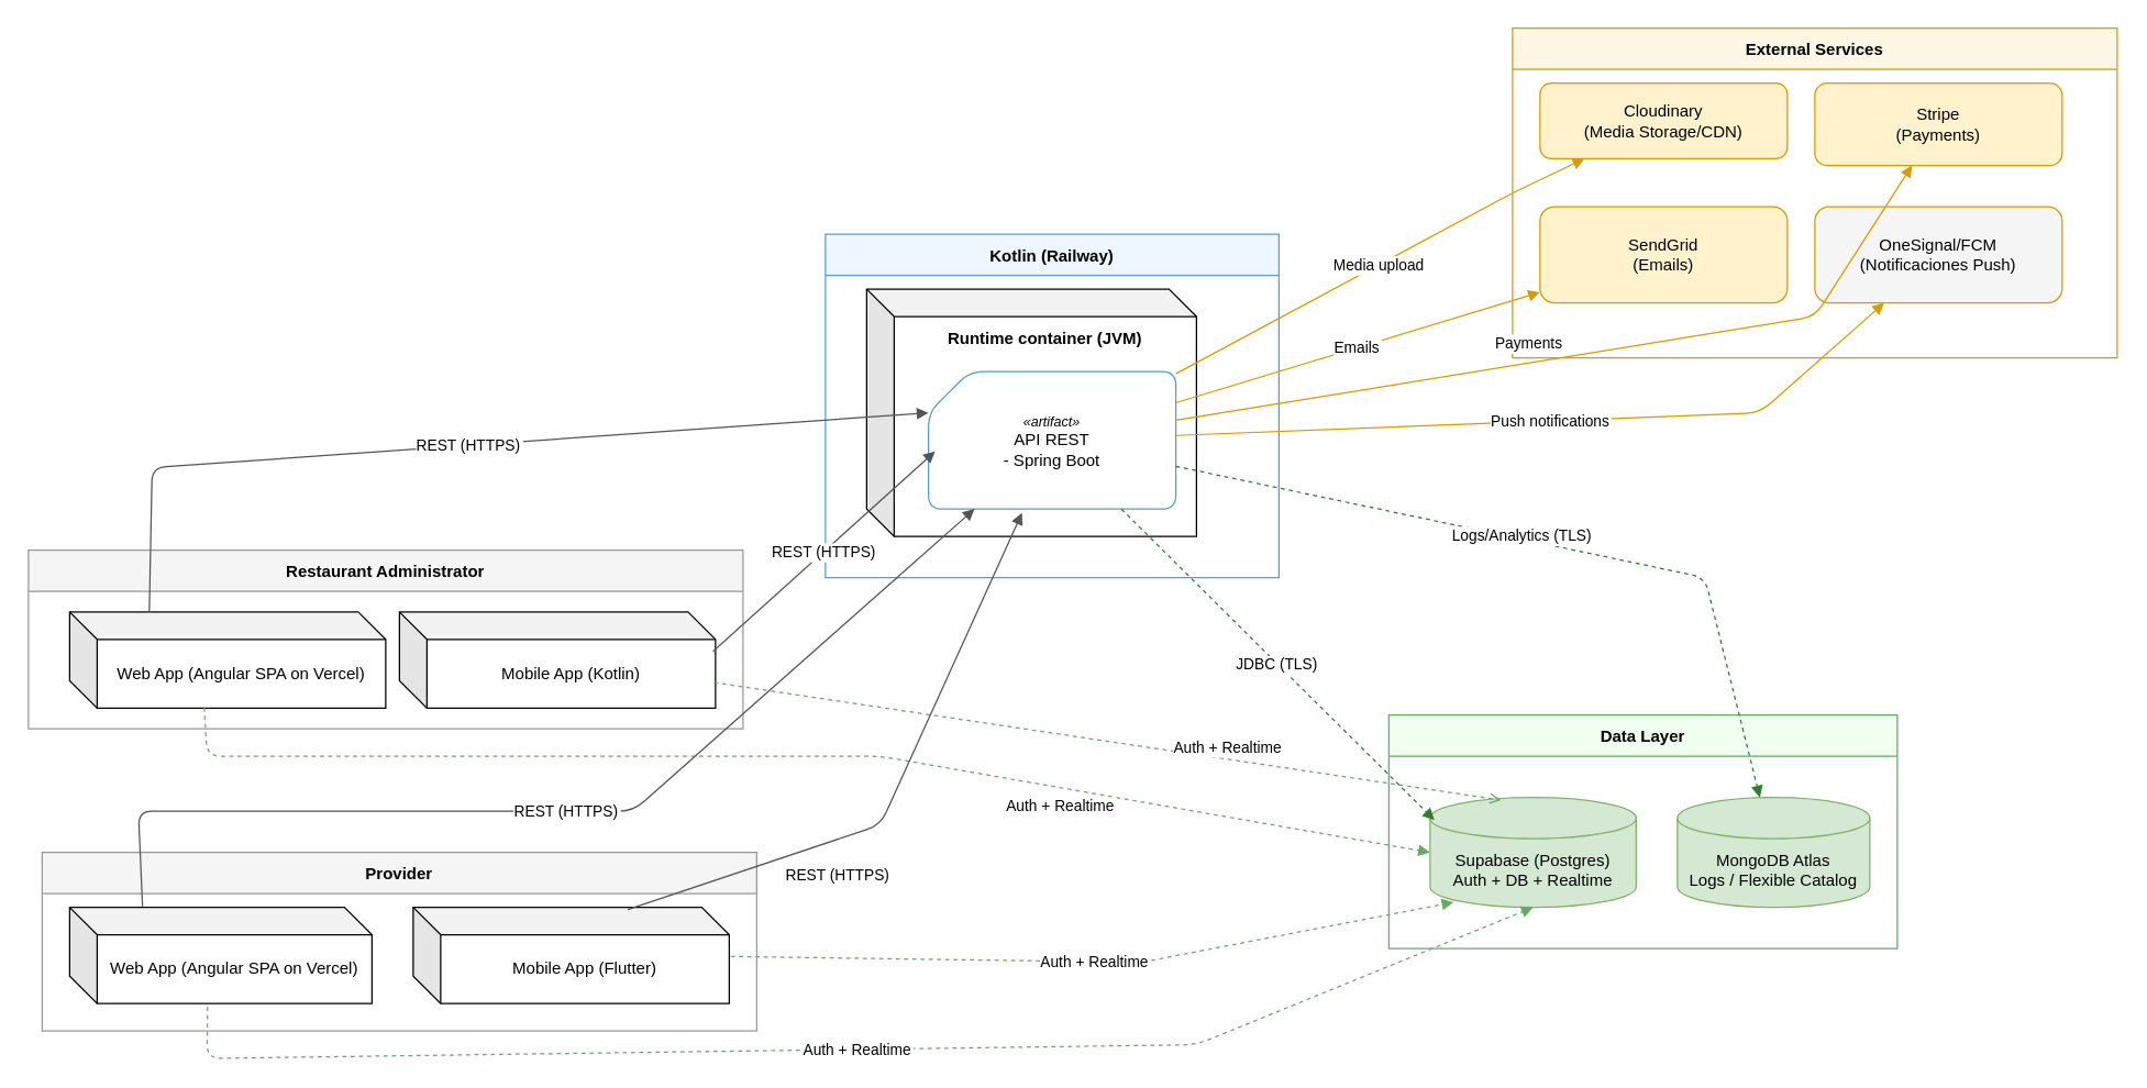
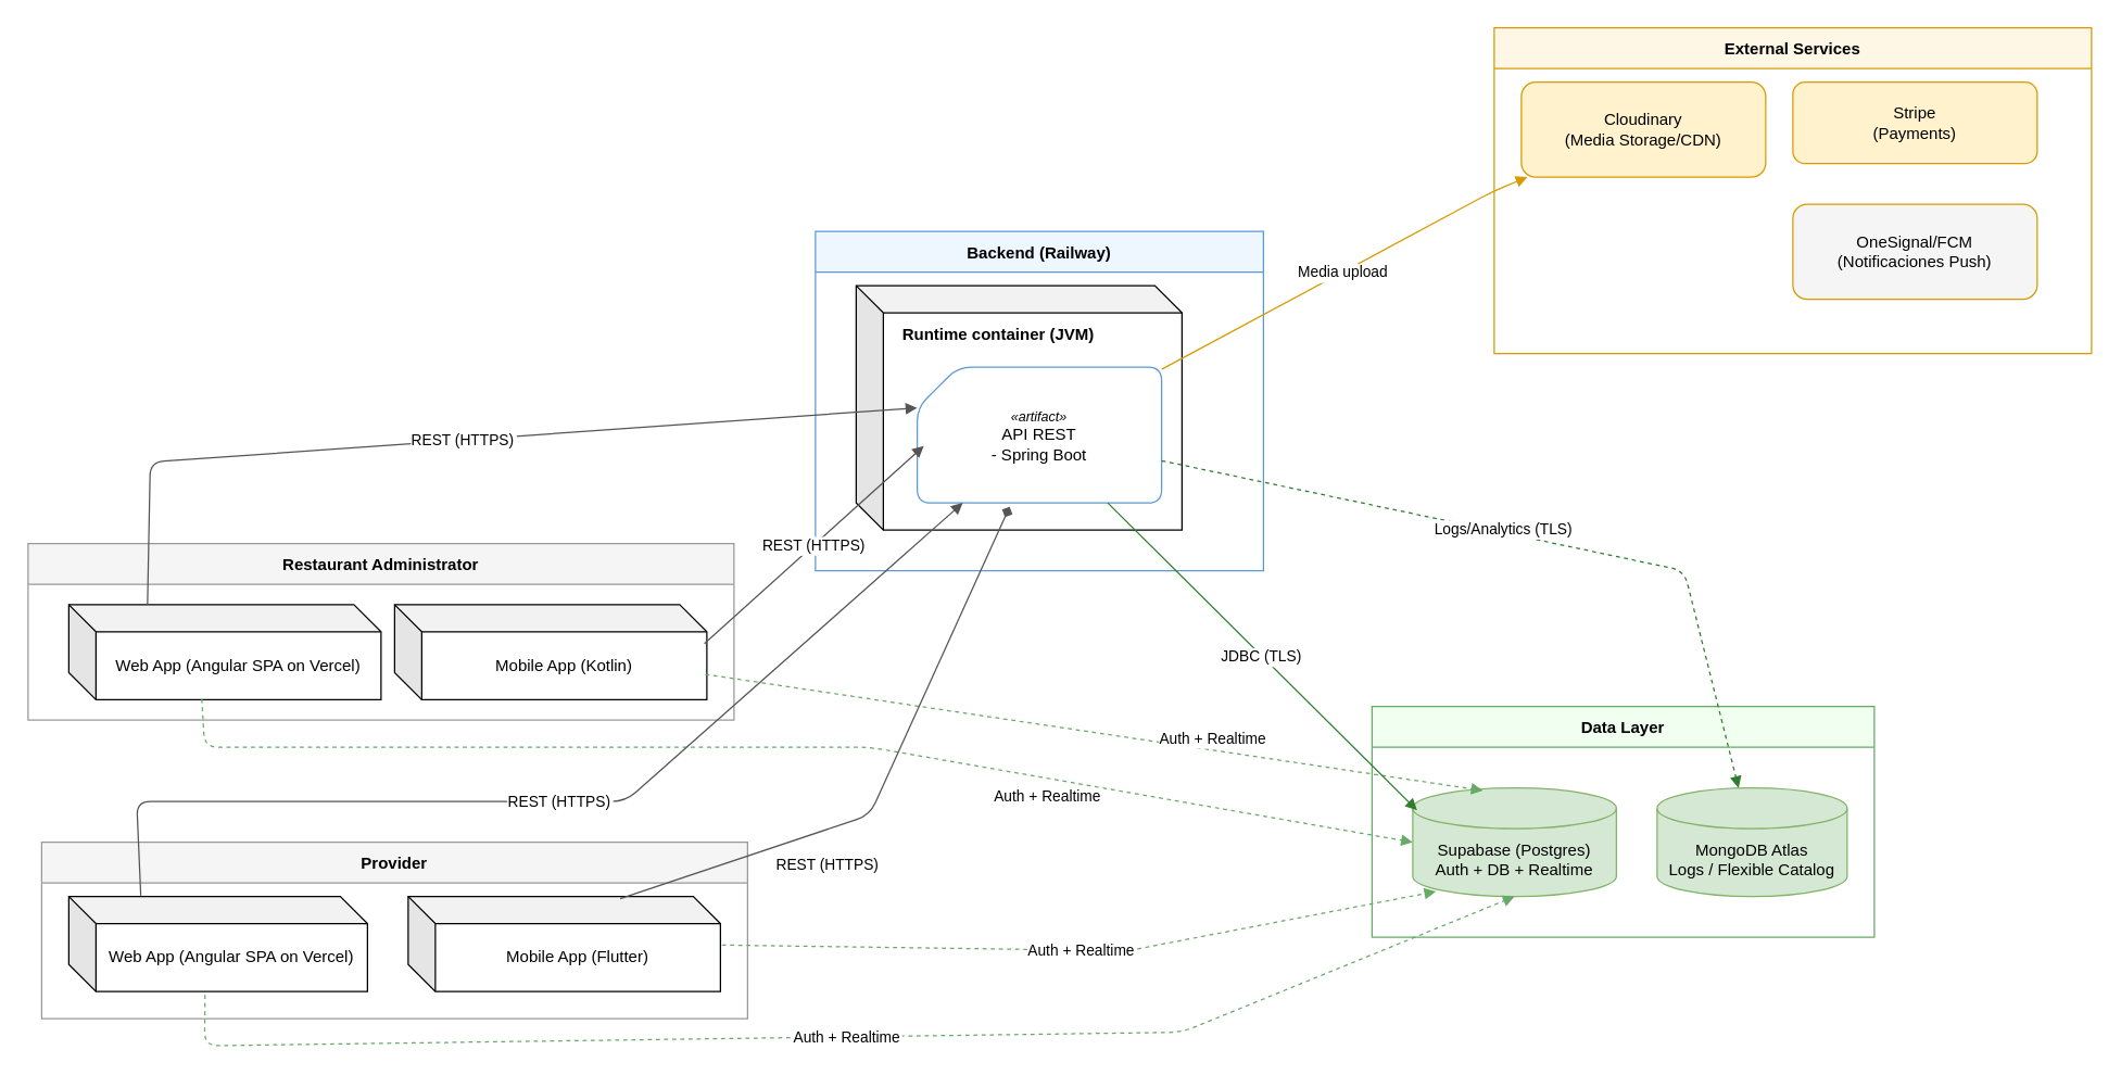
  <mxCell id="0" />
  <mxCell id="1" parent="0" />
  <mxCell id="2" value="Restaurant Administrator" style="swimlane;fontStyle=1;startSize=30;fillColor=#f5f5f5;strokeColor=#999999;" parent="1" vertex="1"><mxGeometry x="20" y="400" width="520" height="130" as="geometry" /></mxCell>
  <mxCell id="3" value="&lt;span style=&quot;color: rgb(0, 0, 0);&quot;&gt;Web App (Angular SPA on Vercel)&lt;/span&gt;" style="shape=cube;whiteSpace=wrap;html=1;boundedLbl=1;backgroundOutline=1;darkOpacity=0.05;darkOpacity2=0.1;" parent="2" vertex="1"><mxGeometry x="30" y="45" width="230" height="70" as="geometry" /></mxCell>
  <mxCell id="4" value="&lt;span style=&quot;color: rgb(0, 0, 0);&quot;&gt;Mobile App (Kotlin)&lt;/span&gt;" style="shape=cube;whiteSpace=wrap;html=1;boundedLbl=1;backgroundOutline=1;darkOpacity=0.05;darkOpacity2=0.1;" parent="2" vertex="1"><mxGeometry x="270" y="45" width="230" height="70" as="geometry" /></mxCell>
  <mxCell id="5" value="Provider" style="swimlane;fontStyle=1;startSize=30;fillColor=#f5f5f5;strokeColor=#999999;" parent="1" vertex="1"><mxGeometry x="30" y="620" width="520" height="130" as="geometry" /></mxCell>
  <mxCell id="6" value="&lt;span style=&quot;color: rgb(0, 0, 0);&quot;&gt;Web App (Angular SPA on Vercel)&lt;/span&gt;" style="shape=cube;whiteSpace=wrap;html=1;boundedLbl=1;backgroundOutline=1;darkOpacity=0.05;darkOpacity2=0.1;" parent="5" vertex="1"><mxGeometry x="20" y="40" width="220" height="70" as="geometry" /></mxCell>
  <mxCell id="7" value="&lt;span style=&quot;color: rgb(0, 0, 0);&quot;&gt;Mobile App (Flutter)&lt;/span&gt;" style="shape=cube;whiteSpace=wrap;html=1;boundedLbl=1;backgroundOutline=1;darkOpacity=0.05;darkOpacity2=0.1;" parent="5" vertex="1"><mxGeometry x="270" y="40" width="230" height="70" as="geometry" /></mxCell>
- <mxCell id="8" value="Kotlin (Railway)" style="swimlane;fontStyle=1;startSize=30;fillColor=#eef7ff;strokeColor=#5b9bd5;" parent="1" vertex="1"><mxGeometry x="600" y="170" width="330" height="250" as="geometry" /></mxCell>
+ <mxCell id="8" value="Backend (Railway)" style="swimlane;fontStyle=1;startSize=30;fillColor=#eef7ff;strokeColor=#5b9bd5;" parent="1" vertex="1"><mxGeometry x="600" y="170" width="330" height="250" as="geometry" /></mxCell>
  <mxCell id="9" value="T" style="shape=cube;whiteSpace=wrap;html=1;boundedLbl=1;backgroundOutline=1;darkOpacity=0.05;darkOpacity2=0.1;" parent="8" vertex="1"><mxGeometry x="30" y="40" width="240" height="180" as="geometry" /></mxCell>
  <mxCell id="10" value="&lt;div&gt;&lt;span style=&quot;color: rgb(0, 0, 0); font-family: sans-serif; font-style: italic; text-align: start; text-wrap-mode: nowrap; background-color: light-dark(#ffffff, var(--ge-dark-color, #121212));&quot;&gt;&lt;font style=&quot;font-size: 10px;&quot;&gt;«artifact»&lt;/font&gt;&lt;/span&gt;&lt;/div&gt;&lt;div&gt;&lt;span style=&quot;background-color: transparent;&quot;&gt;API REST&lt;/span&gt;&lt;/div&gt;- Spring Boot" style="shape=card;rounded=1;whiteSpace=wrap;html=1;fillColor=#ffffff;strokeColor=#5b9bd5;" parent="8" vertex="1"><mxGeometry x="75" y="100" width="180" height="100" as="geometry" /></mxCell>
- <mxCell id="11" value="Runtime container (JVM)" style="text;align=center;verticalAlign=middle;rounded=0;fontColor=#000000;fontStyle=1" parent="8" vertex="1"><mxGeometry x="80" y="60" width="160" height="30" as="geometry" /></mxCell>
+ <mxCell id="11" value="Runtime container (JVM)" style="text;align=center;verticalAlign=middle;rounded=0;fontColor=#000000;fontStyle=1" parent="8" vertex="1"><mxGeometry x="55" y="60" width="160" height="30" as="geometry" /></mxCell>
  <mxCell id="12" value="Data Layer" style="swimlane;fontStyle=1;startSize=30;fillColor=#f0fff0;strokeColor=#66aa66;" parent="1" vertex="1"><mxGeometry x="1010" y="520" width="370" height="170" as="geometry" /></mxCell>
  <mxCell id="13" value="&lt;span style=&quot;color: rgb(0, 0, 0);&quot;&gt;Supabase (Postgres)&lt;/span&gt;&lt;br style=&quot;color: rgb(63, 63, 63); scrollbar-color: rgb(226, 226, 226) rgb(251, 251, 251);&quot;&gt;&lt;span style=&quot;color: rgb(0, 0, 0);&quot;&gt;Auth + DB + Realtime&lt;/span&gt;" style="shape=cylinder3;whiteSpace=wrap;html=1;boundedLbl=1;backgroundOutline=1;size=15;fillColor=#d5e8d4;strokeColor=#82b366;" parent="12" vertex="1"><mxGeometry x="30" y="60" width="150" height="80" as="geometry" /></mxCell>
  <mxCell id="14" value="&lt;span style=&quot;color: rgb(0, 0, 0);&quot;&gt;MongoDB Atlas&lt;/span&gt;&lt;br style=&quot;color: rgb(63, 63, 63); scrollbar-color: rgb(226, 226, 226) rgb(251, 251, 251);&quot;&gt;&lt;span style=&quot;color: rgb(0, 0, 0);&quot;&gt;Logs / Flexible Catalog&lt;/span&gt;" style="shape=cylinder3;whiteSpace=wrap;html=1;boundedLbl=1;backgroundOutline=1;size=15;fillColor=#d5e8d4;strokeColor=#82b366;" parent="12" vertex="1"><mxGeometry x="210" y="60" width="140" height="80" as="geometry" /></mxCell>
  <mxCell id="15" value="External Services" style="swimlane;fontStyle=1;startSize=30;fillColor=#fff7e6;strokeColor=#d79b00;" parent="1" vertex="1"><mxGeometry x="1100" y="20" width="440" height="240" as="geometry" /></mxCell>
- <mxCell id="16" value="Cloudinary&#10;(Media Storage/CDN)" style="rounded=1;whiteSpace=wrap;html=1;fillColor=#fff2cc;strokeColor=#d79b00;" parent="15" vertex="1"><mxGeometry x="20" y="40" width="180" height="55" as="geometry" /></mxCell>
+ <mxCell id="16" value="Cloudinary&#10;(Media Storage/CDN)" style="rounded=1;whiteSpace=wrap;html=1;fillColor=#fff2cc;strokeColor=#d79b00;" parent="15" vertex="1"><mxGeometry x="20" y="40" width="180" height="70" as="geometry" /></mxCell>
  <mxCell id="17" value="Stripe&lt;br&gt;(Payments)" style="rounded=1;whiteSpace=wrap;html=1;fillColor=#fff2cc;strokeColor=#d79b00;" parent="15" vertex="1"><mxGeometry x="220" y="40" width="180" height="60" as="geometry" /></mxCell>
- <mxCell id="18" value="SendGrid&#10;(Emails)" style="rounded=1;whiteSpace=wrap;html=1;fillColor=#fff2cc;strokeColor=#d79b00;" parent="15" vertex="1"><mxGeometry x="20" y="130" width="180" height="70" as="geometry" /></mxCell>
  <mxCell id="19" value="OneSignal/FCM&#10;(Notificaciones Push)" style="rounded=1;whiteSpace=wrap;html=1;fillColor=#f5f5f5;strokeColor=#d79b00;" parent="15" vertex="1"><mxGeometry x="220" y="130" width="180" height="70" as="geometry" /></mxCell>
  <mxCell id="20" value="REST (HTTPS)" style="endArrow=block;strokeColor=#555555;entryX=0.027;entryY=0.58;entryDx=0;entryDy=0;entryPerimeter=0;exitX=0.992;exitY=0.411;exitDx=0;exitDy=0;exitPerimeter=0;" parent="1" source="4" target="10" edge="1"><mxGeometry relative="1" as="geometry"><mxPoint x="522.3" y="470.16" as="sourcePoint" /><Array as="points" /></mxGeometry></mxCell>
  <mxCell id="21" value="REST (HTTPS)" style="endArrow=block;strokeColor=#555555;entryX=0;entryY=0;entryDx=0;entryDy=30;entryPerimeter=0;exitX=0.252;exitY=-0.001;exitDx=0;exitDy=0;exitPerimeter=0;" parent="1" source="3" target="10" edge="1"><mxGeometry relative="1" as="geometry"><mxPoint x="100" y="438" as="sourcePoint" /><mxPoint x="780" y="329" as="targetPoint" /><Array as="points"><mxPoint x="110" y="340" /></Array><mxPoint as="offset" /></mxGeometry></mxCell>
- <mxCell id="22" value="Auth + Realtime" style="dashed=1;endArrow=open;strokeColor=#66aa66;entryX=0.344;entryY=0.024;entryDx=0;entryDy=0;entryPerimeter=0;exitX=0.995;exitY=0.733;exitDx=0;exitDy=0;exitPerimeter=0;" parent="1" source="4" target="13" edge="1"><mxGeometry x="0.303" y="9" relative="1" as="geometry"><mxPoint x="520" y="485.832" as="sourcePoint" /><mxPoint x="1244.223" y="545.279" as="targetPoint" /><mxPoint as="offset" /></mxGeometry></mxCell>
+ <mxCell id="22" value="Auth + Realtime" style="dashed=1;endArrow=block;strokeColor=#66aa66;entryX=0.344;entryY=0.024;entryDx=0;entryDy=0;entryPerimeter=0;exitX=0.995;exitY=0.733;exitDx=0;exitDy=0;exitPerimeter=0;" parent="1" source="4" target="13" edge="1"><mxGeometry x="0.303" y="9" relative="1" as="geometry"><mxPoint x="520" y="485.832" as="sourcePoint" /><mxPoint x="1244.223" y="545.279" as="targetPoint" /><mxPoint as="offset" /></mxGeometry></mxCell>
  <mxCell id="23" value="Auth + Realtime" style="dashed=1;endArrow=block;strokeColor=#66aa66;entryX=0;entryY=0.5;entryDx=0;entryDy=0;exitX=0.426;exitY=0.994;exitDx=0;exitDy=0;exitPerimeter=0;entryPerimeter=0;" parent="1" source="3" target="13" edge="1"><mxGeometry x="0.419" y="-13" relative="1" as="geometry"><mxPoint x="145" y="520" as="sourcePoint" /><mxPoint x="1200" y="590" as="targetPoint" /><Array as="points"><mxPoint x="150" y="550" /><mxPoint x="640" y="550" /></Array><mxPoint as="offset" /></mxGeometry></mxCell>
  <mxCell id="24" value="REST (HTTPS)" style="endArrow=block;strokeColor=#555555;exitX=0.241;exitY=-0.01;exitDx=0;exitDy=0;exitPerimeter=0;" parent="1" source="6" target="10" edge="1"><mxGeometry relative="1" as="geometry"><mxPoint x="97.5" y="660" as="sourcePoint" /><Array as="points"><mxPoint x="100" y="590" /><mxPoint x="460" y="590" /></Array></mxGeometry></mxCell>
- <mxCell id="25" value="REST (HTTPS)" style="endArrow=block;strokeColor=#555555;entryX=0.378;entryY=1.029;entryDx=0;entryDy=0;entryPerimeter=0;exitX=0.679;exitY=0.023;exitDx=0;exitDy=0;exitPerimeter=0;" parent="1" source="7" target="10" edge="1"><mxGeometry x="-0.311" y="-25" relative="1" as="geometry"><mxPoint x="462.5" y="660" as="sourcePoint" /><Array as="points"><mxPoint x="640" y="600" /></Array><mxPoint as="offset" /></mxGeometry></mxCell>
+ <mxCell id="25" value="REST (HTTPS)" style="endArrow=diamond;strokeColor=#555555;entryX=0.378;entryY=1.029;entryDx=0;entryDy=0;entryPerimeter=0;exitX=0.679;exitY=0.023;exitDx=0;exitDy=0;exitPerimeter=0;" parent="1" source="7" target="10" edge="1"><mxGeometry x="-0.311" y="-25" relative="1" as="geometry"><mxPoint x="462.5" y="660" as="sourcePoint" /><Array as="points"><mxPoint x="640" y="600" /></Array><mxPoint as="offset" /></mxGeometry></mxCell>
  <mxCell id="26" value="Auth + Realtime" style="dashed=1;endArrow=block;strokeColor=#66aa66;entryX=0.5;entryY=1;entryDx=0;entryDy=0;entryPerimeter=0;exitX=0.456;exitY=1.036;exitDx=0;exitDy=0;exitPerimeter=0;" parent="1" source="6" target="13" edge="1"><mxGeometry relative="1" as="geometry"><mxPoint x="270" y="720" as="sourcePoint" /><mxPoint x="1267.36" y="642.6" as="targetPoint" /><Array as="points"><mxPoint x="150" y="770" /><mxPoint x="870" y="760" /></Array></mxGeometry></mxCell>
  <mxCell id="27" value="Auth + Realtime" style="dashed=1;endArrow=block;strokeColor=#66aa66;entryX=0.114;entryY=0.954;entryDx=0;entryDy=0;entryPerimeter=0;exitX=1.005;exitY=0.511;exitDx=0;exitDy=0;exitPerimeter=0;" parent="1" source="7" target="13" edge="1"><mxGeometry x="-0.001" relative="1" as="geometry"><mxPoint x="520" y="694.831" as="sourcePoint" /><mxPoint x="1223.431" y="625.355" as="targetPoint" /><Array as="points"><mxPoint x="830" y="700" /></Array><mxPoint as="offset" /></mxGeometry></mxCell>
- <mxCell id="28" value="JDBC (TLS)" style="endArrow=block;strokeColor=#2d7d2d;entryX=0.021;entryY=0.206;entryDx=0;entryDy=0;entryPerimeter=0;dashed=1;" parent="1" source="10" target="13" edge="1"><mxGeometry x="-0.002" relative="1" as="geometry"><mxPoint x="1208.31" y="567.81" as="targetPoint" /><mxPoint as="offset" /></mxGeometry></mxCell>
+ <mxCell id="28" value="JDBC (TLS)" style="endArrow=block;strokeColor=#2d7d2d;entryX=0.021;entryY=0.206;entryDx=0;entryDy=0;entryPerimeter=0;" parent="1" source="10" target="13" edge="1"><mxGeometry x="-0.002" relative="1" as="geometry"><mxPoint x="1208.31" y="567.81" as="targetPoint" /><mxPoint as="offset" /></mxGeometry></mxCell>
  <mxCell id="29" value="Logs/Analytics (TLS)" style="dashed=1;endArrow=block;strokeColor=#2d7d2d;" parent="1" source="10" target="14" edge="1"><mxGeometry x="-0.081" y="3" relative="1" as="geometry"><mxPoint x="1409.756" y="551.091" as="targetPoint" /><Array as="points"><mxPoint x="1240" y="420" /></Array><mxPoint as="offset" /></mxGeometry></mxCell>
  <mxCell id="30" value="Media upload" style="endArrow=block;strokeColor=#d79b00;" parent="1" source="10" target="16" edge="1"><mxGeometry relative="1" as="geometry"><Array as="points"><mxPoint x="1100" y="140" /></Array></mxGeometry></mxCell>
- <mxCell id="31" value="Payments" style="endArrow=block;strokeColor=#d79b00;" parent="1" source="10" target="17" edge="1"><mxGeometry x="-0.122" y="15" relative="1" as="geometry"><Array as="points"><mxPoint x="1320" y="230" /></Array><mxPoint x="-1" y="1" as="offset" /></mxGeometry></mxCell>
- <mxCell id="32" value="Emails" style="endArrow=block;strokeColor=#d79b00;" parent="1" source="10" target="18" edge="1"><mxGeometry relative="1" as="geometry"><Array as="points" /></mxGeometry></mxCell>
- <mxCell id="33" value="Push notifications" style="endArrow=block;strokeColor=#d79b00;" parent="1" source="10" target="19" edge="1"><mxGeometry relative="1" as="geometry"><Array as="points"><mxPoint x="1280" y="300" /></Array></mxGeometry></mxCell>
